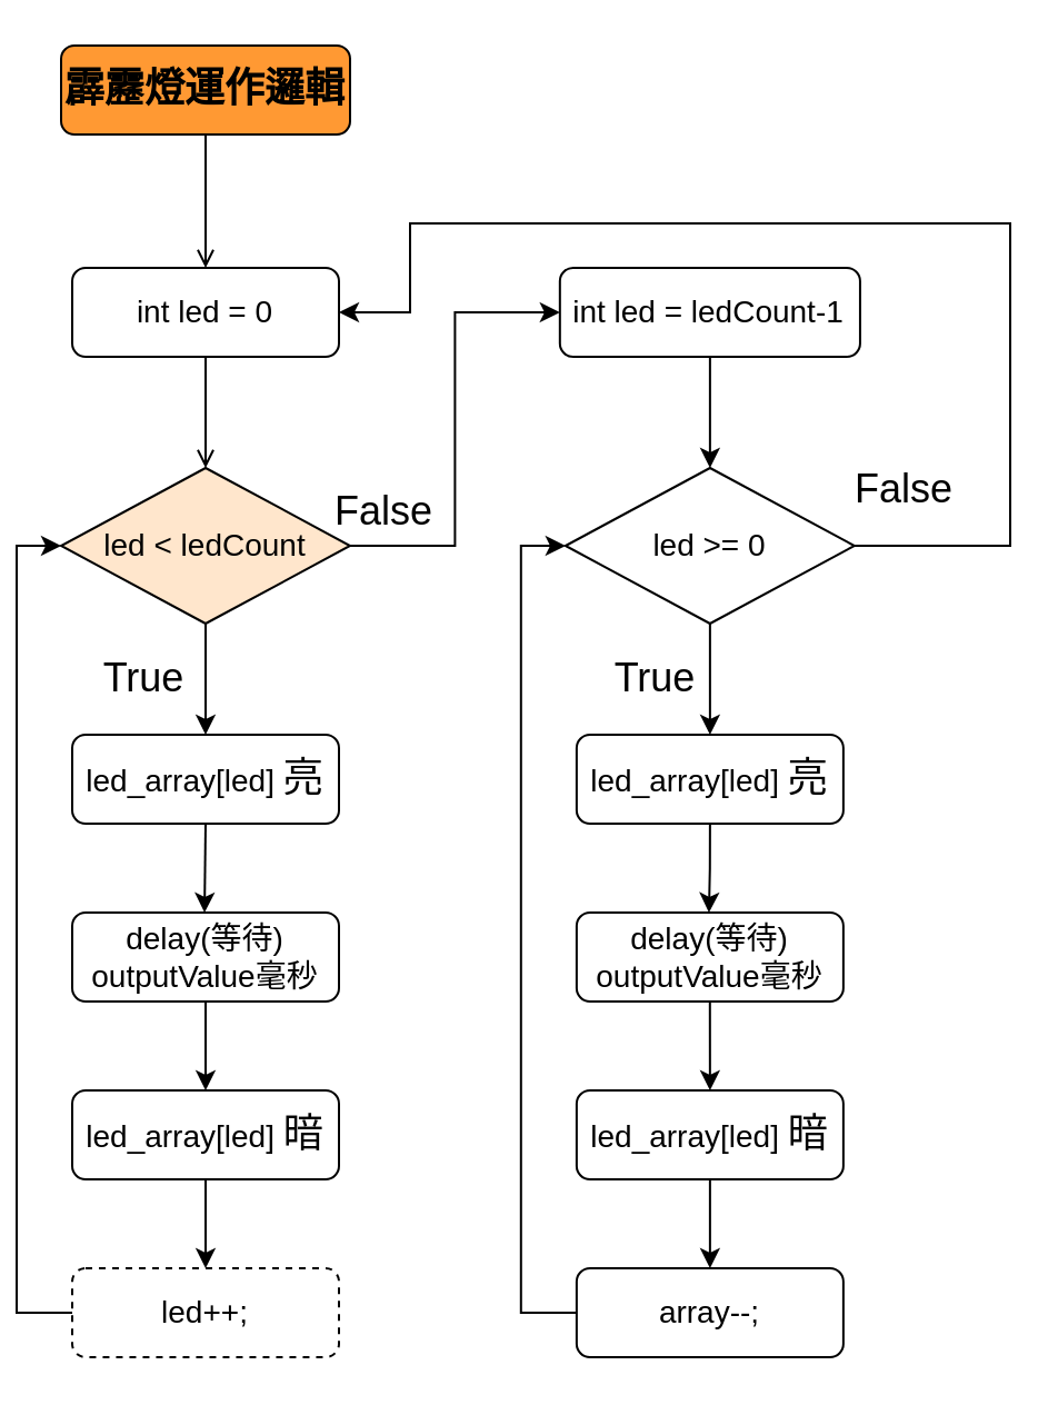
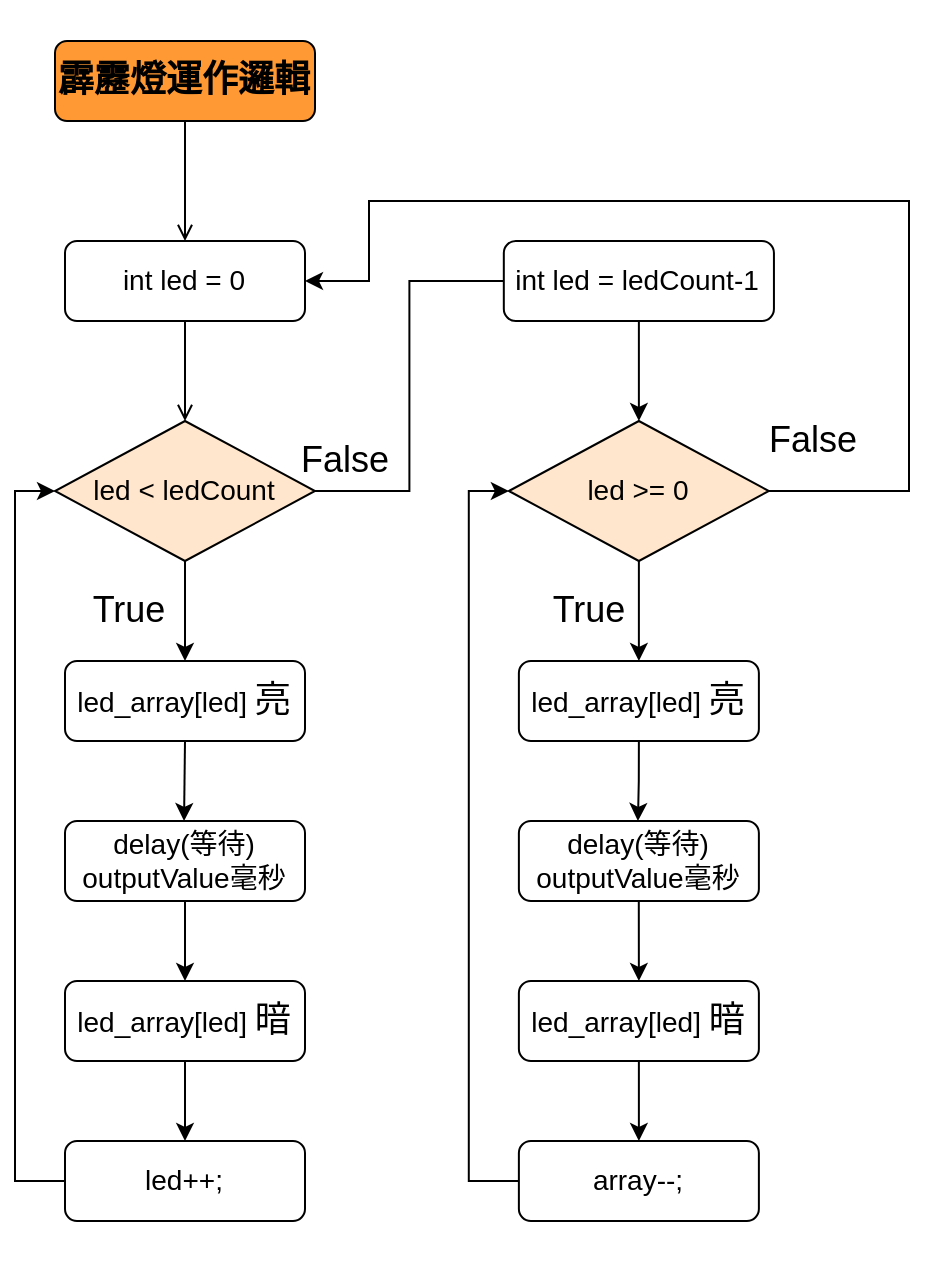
  <mxCell id="0" />
  <mxCell id="1" parent="0" />
  <mxCell id="2" style="edgeStyle=orthogonalEdgeStyle;rounded=0;orthogonalLoop=1;jettySize=auto;html=1;exitX=0.5;exitY=1;exitDx=0;exitDy=0;entryX=0.5;entryY=0;entryDx=0;entryDy=0;endArrow=open;" edge="1" parent="1" source="3" target="8"><mxGeometry relative="1" as="geometry" /></mxCell>
  <mxCell id="3" value="&lt;span style=&quot;font-size: 18px;&quot;&gt;&lt;b&gt;霹靂燈運作邏輯&lt;/b&gt;&lt;/span&gt;" style="rounded=1;whiteSpace=wrap;html=1;fontSize=12;glass=0;strokeWidth=1;shadow=0;fillColor=#FF9933;" vertex="1" parent="1"><mxGeometry x="20" y="20" width="130" height="40" as="geometry" /></mxCell>
  <mxCell id="4" style="edgeStyle=orthogonalEdgeStyle;rounded=0;orthogonalLoop=1;jettySize=auto;html=1;exitX=0.5;exitY=1;exitDx=0;exitDy=0;entryX=0.5;entryY=0;entryDx=0;entryDy=0;" edge="1" parent="1" source="6" target="10"><mxGeometry relative="1" as="geometry" /></mxCell>
- <mxCell id="5" style="edgeStyle=orthogonalEdgeStyle;rounded=0;orthogonalLoop=1;jettySize=auto;html=1;exitX=1;exitY=0.5;exitDx=0;exitDy=0;entryX=0;entryY=0.5;entryDx=0;entryDy=0;" edge="1" parent="1" source="6" target="22"><mxGeometry relative="1" as="geometry" /></mxCell>
+ <mxCell id="5" style="edgeStyle=orthogonalEdgeStyle;rounded=0;orthogonalLoop=1;jettySize=auto;html=1;exitX=1;exitY=0.5;exitDx=0;exitDy=0;entryX=0;entryY=0.5;entryDx=0;entryDy=0;endArrow=none;" edge="1" parent="1" source="6" target="22"><mxGeometry relative="1" as="geometry" /></mxCell>
  <mxCell id="6" value="&lt;font style=&quot;font-size: 14px;&quot;&gt;led &amp;lt; ledCount&lt;/font&gt;" style="rhombus;whiteSpace=wrap;html=1;fillColor=#ffe6cc;" vertex="1" parent="1"><mxGeometry x="20" y="210" width="130" height="70" as="geometry" /></mxCell>
  <mxCell id="7" style="edgeStyle=orthogonalEdgeStyle;rounded=0;orthogonalLoop=1;jettySize=auto;html=1;exitX=0.5;exitY=1;exitDx=0;exitDy=0;entryX=0.5;entryY=0;entryDx=0;entryDy=0;endArrow=open;" edge="1" parent="1" source="8" target="6"><mxGeometry relative="1" as="geometry" /></mxCell>
  <mxCell id="8" value="&lt;font style=&quot;font-size: 14px;&quot;&gt;int led = 0&lt;/font&gt;" style="rounded=1;whiteSpace=wrap;html=1;fontSize=12;glass=0;strokeWidth=1;shadow=0;" vertex="1" parent="1"><mxGeometry x="25" y="120" width="120" height="40" as="geometry" /></mxCell>
  <mxCell id="9" style="edgeStyle=orthogonalEdgeStyle;rounded=0;orthogonalLoop=1;jettySize=auto;html=1;exitX=0.5;exitY=1;exitDx=0;exitDy=0;" edge="1" parent="1" source="10"><mxGeometry relative="1" as="geometry"><mxPoint x="84.529" y="410" as="targetPoint" /></mxGeometry></mxCell>
  <mxCell id="10" value="&lt;span style=&quot;font-size: 14px;&quot;&gt;led_array[led] &lt;/span&gt;&lt;font style=&quot;font-size: 18px;&quot;&gt;亮&lt;/font&gt;" style="rounded=1;whiteSpace=wrap;html=1;fontSize=12;glass=0;strokeWidth=1;shadow=0;" vertex="1" parent="1"><mxGeometry x="25" y="330" width="120" height="40" as="geometry" /></mxCell>
  <mxCell id="11" value="&lt;font style=&quot;font-size: 18px;&quot;&gt;True&lt;/font&gt;" style="text;html=1;align=center;verticalAlign=middle;resizable=0;points=[];autosize=1;strokeColor=none;fillColor=none;" vertex="1" parent="1"><mxGeometry x="27" y="285" width="60" height="40" as="geometry" /></mxCell>
  <mxCell id="12" value="&lt;span style=&quot;font-size: 14px;&quot;&gt;delay(等待)&lt;/span&gt;&lt;div&gt;&lt;span style=&quot;font-size: 14px;&quot;&gt;outputValue毫秒&lt;/span&gt;&lt;br&gt;&lt;/div&gt;" style="rounded=1;whiteSpace=wrap;html=1;fontSize=12;glass=0;strokeWidth=1;shadow=0;" vertex="1" parent="1"><mxGeometry x="25" y="410" width="120" height="40" as="geometry" /></mxCell>
  <mxCell id="13" style="edgeStyle=orthogonalEdgeStyle;rounded=0;orthogonalLoop=1;jettySize=auto;html=1;exitX=0.5;exitY=1;exitDx=0;exitDy=0;entryX=0.5;entryY=0;entryDx=0;entryDy=0;" edge="1" parent="1" source="14" target="17"><mxGeometry relative="1" as="geometry" /></mxCell>
  <mxCell id="14" value="&lt;span style=&quot;font-size: 14px;&quot;&gt;led_array[led] &lt;/span&gt;&lt;span style=&quot;font-size: 18px;&quot;&gt;暗&lt;/span&gt;" style="rounded=1;whiteSpace=wrap;html=1;fontSize=12;glass=0;strokeWidth=1;shadow=0;" vertex="1" parent="1"><mxGeometry x="25" y="490" width="120" height="40" as="geometry" /></mxCell>
  <mxCell id="15" style="edgeStyle=orthogonalEdgeStyle;rounded=0;orthogonalLoop=1;jettySize=auto;html=1;entryX=0.5;entryY=0;entryDx=0;entryDy=0;" edge="1" parent="1" target="14"><mxGeometry relative="1" as="geometry"><mxPoint x="94.529" y="420" as="targetPoint" /><mxPoint x="85" y="450" as="sourcePoint" /><Array as="points"><mxPoint x="95" y="450" /><mxPoint x="85" y="450" /></Array></mxGeometry></mxCell>
  <mxCell id="16" style="edgeStyle=orthogonalEdgeStyle;rounded=0;orthogonalLoop=1;jettySize=auto;html=1;exitX=0;exitY=0.5;exitDx=0;exitDy=0;entryX=0;entryY=0.5;entryDx=0;entryDy=0;" edge="1" parent="1" source="17" target="6"><mxGeometry relative="1" as="geometry" /></mxCell>
- <mxCell id="17" value="&lt;font style=&quot;font-size: 14px;&quot;&gt;led++;&lt;/font&gt;" style="rounded=1;whiteSpace=wrap;html=1;fontSize=12;glass=0;strokeWidth=1;shadow=0;dashed=1;" vertex="1" parent="1"><mxGeometry x="25" y="570" width="120" height="40" as="geometry" /></mxCell>
+ <mxCell id="17" value="&lt;font style=&quot;font-size: 14px;&quot;&gt;led++;&lt;/font&gt;" style="rounded=1;whiteSpace=wrap;html=1;fontSize=12;glass=0;strokeWidth=1;shadow=0;" vertex="1" parent="1"><mxGeometry x="25" y="570" width="120" height="40" as="geometry" /></mxCell>
  <mxCell id="18" style="edgeStyle=orthogonalEdgeStyle;rounded=0;orthogonalLoop=1;jettySize=auto;html=1;exitX=0.5;exitY=1;exitDx=0;exitDy=0;entryX=0.5;entryY=0;entryDx=0;entryDy=0;" edge="1" parent="1" source="20" target="24"><mxGeometry relative="1" as="geometry" /></mxCell>
  <mxCell id="19" style="edgeStyle=orthogonalEdgeStyle;rounded=0;orthogonalLoop=1;jettySize=auto;html=1;exitX=1;exitY=0.5;exitDx=0;exitDy=0;entryX=1;entryY=0.5;entryDx=0;entryDy=0;" edge="1" parent="1" source="20" target="8"><mxGeometry relative="1" as="geometry"><mxPoint x="467" y="50" as="targetPoint" /><Array as="points"><mxPoint x="447" y="245" /><mxPoint x="447" y="100" /><mxPoint x="177" y="100" /><mxPoint x="177" y="140" /></Array></mxGeometry></mxCell>
- <mxCell id="20" value="&lt;font style=&quot;font-size: 14px;&quot;&gt;led &amp;gt;= 0&lt;/font&gt;" style="rhombus;whiteSpace=wrap;html=1;" vertex="1" parent="1"><mxGeometry x="246.94" y="210" width="130" height="70" as="geometry" /></mxCell>
+ <mxCell id="20" value="&lt;font style=&quot;font-size: 14px;&quot;&gt;led &amp;gt;= 0&lt;/font&gt;" style="rhombus;whiteSpace=wrap;html=1;fillColor=#ffe6cc;" vertex="1" parent="1"><mxGeometry x="246.94" y="210" width="130" height="70" as="geometry" /></mxCell>
  <mxCell id="21" style="edgeStyle=orthogonalEdgeStyle;rounded=0;orthogonalLoop=1;jettySize=auto;html=1;exitX=0.5;exitY=1;exitDx=0;exitDy=0;entryX=0.5;entryY=0;entryDx=0;entryDy=0;" edge="1" parent="1" source="22" target="20"><mxGeometry relative="1" as="geometry" /></mxCell>
  <mxCell id="22" value="&lt;font style=&quot;font-size: 14px;&quot;&gt;int led = ledCount-1&lt;/font&gt;" style="rounded=1;whiteSpace=wrap;html=1;fontSize=12;glass=0;strokeWidth=1;shadow=0;" vertex="1" parent="1"><mxGeometry x="244.41" y="120" width="135.06" height="40" as="geometry" /></mxCell>
  <mxCell id="23" style="edgeStyle=orthogonalEdgeStyle;rounded=0;orthogonalLoop=1;jettySize=auto;html=1;exitX=0.5;exitY=1;exitDx=0;exitDy=0;" edge="1" parent="1" source="24"><mxGeometry relative="1" as="geometry"><mxPoint x="311.469" y="410" as="targetPoint" /></mxGeometry></mxCell>
  <mxCell id="24" value="&lt;span style=&quot;font-size: 14px;&quot;&gt;led_array[led] &lt;/span&gt;&lt;font style=&quot;font-size: 18px;&quot;&gt;亮&lt;/font&gt;" style="rounded=1;whiteSpace=wrap;html=1;fontSize=12;glass=0;strokeWidth=1;shadow=0;" vertex="1" parent="1"><mxGeometry x="251.94" y="330" width="120" height="40" as="geometry" /></mxCell>
  <mxCell id="25" value="&lt;span style=&quot;font-size: 18px;&quot;&gt;True&lt;/span&gt;" style="text;html=1;align=center;verticalAlign=middle;resizable=0;points=[];autosize=1;strokeColor=none;fillColor=none;" vertex="1" parent="1"><mxGeometry x="257" y="285" width="60" height="40" as="geometry" /></mxCell>
  <mxCell id="26" value="&lt;span style=&quot;font-size: 14px;&quot;&gt;delay(等待)&lt;/span&gt;&lt;div&gt;&lt;span style=&quot;font-size: 14px;&quot;&gt;outputValue毫秒&lt;/span&gt;&lt;br&gt;&lt;/div&gt;" style="rounded=1;whiteSpace=wrap;html=1;fontSize=12;glass=0;strokeWidth=1;shadow=0;" vertex="1" parent="1"><mxGeometry x="251.94" y="410" width="120" height="40" as="geometry" /></mxCell>
  <mxCell id="27" style="edgeStyle=orthogonalEdgeStyle;rounded=0;orthogonalLoop=1;jettySize=auto;html=1;exitX=0.5;exitY=1;exitDx=0;exitDy=0;entryX=0.5;entryY=0;entryDx=0;entryDy=0;" edge="1" parent="1" source="28" target="31"><mxGeometry relative="1" as="geometry" /></mxCell>
  <mxCell id="28" value="&lt;span style=&quot;font-size: 14px;&quot;&gt;led_array[led] &lt;/span&gt;&lt;span style=&quot;font-size: 18px;&quot;&gt;暗&lt;/span&gt;" style="rounded=1;whiteSpace=wrap;html=1;fontSize=12;glass=0;strokeWidth=1;shadow=0;" vertex="1" parent="1"><mxGeometry x="251.94" y="490" width="120" height="40" as="geometry" /></mxCell>
  <mxCell id="29" style="edgeStyle=orthogonalEdgeStyle;rounded=0;orthogonalLoop=1;jettySize=auto;html=1;entryX=0.5;entryY=0;entryDx=0;entryDy=0;" edge="1" parent="1" target="28"><mxGeometry relative="1" as="geometry"><mxPoint x="321.469" y="420" as="targetPoint" /><mxPoint x="311.94" y="450" as="sourcePoint" /><Array as="points"><mxPoint x="321.94" y="450" /><mxPoint x="311.94" y="450" /></Array></mxGeometry></mxCell>
  <mxCell id="30" style="edgeStyle=orthogonalEdgeStyle;rounded=0;orthogonalLoop=1;jettySize=auto;html=1;exitX=0;exitY=0.5;exitDx=0;exitDy=0;entryX=0;entryY=0.5;entryDx=0;entryDy=0;" edge="1" parent="1" source="31" target="20"><mxGeometry relative="1" as="geometry" /></mxCell>
  <mxCell id="31" value="&lt;font style=&quot;font-size: 14px;&quot;&gt;array--;&lt;/font&gt;" style="rounded=1;whiteSpace=wrap;html=1;fontSize=12;glass=0;strokeWidth=1;shadow=0;" vertex="1" parent="1"><mxGeometry x="251.94" y="570" width="120" height="40" as="geometry" /></mxCell>
  <mxCell id="32" value="&lt;font style=&quot;font-size: 18px;&quot;&gt;False&lt;/font&gt;" style="text;html=1;align=center;verticalAlign=middle;resizable=0;points=[];autosize=1;strokeColor=none;fillColor=none;" vertex="1" parent="1"><mxGeometry x="130" y="210" width="70" height="40" as="geometry" /></mxCell>
  <mxCell id="33" value="&lt;font style=&quot;font-size: 18px;&quot;&gt;False&lt;/font&gt;" style="text;html=1;align=center;verticalAlign=middle;resizable=0;points=[];autosize=1;strokeColor=none;fillColor=none;" vertex="1" parent="1"><mxGeometry x="364.47" y="200" width="70" height="40" as="geometry" /></mxCell>
